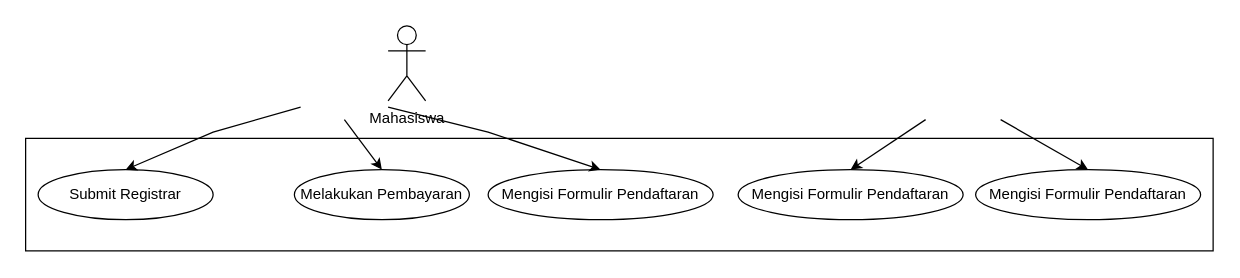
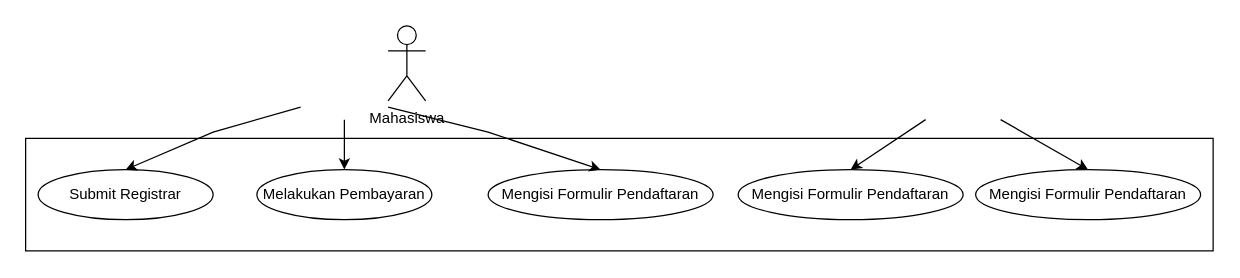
  <mxCell id="0" />
  <mxCell id="1" parent="0" />
  <mxCell id="2" value="" style="rounded=0;whiteSpace=wrap;html=1;" vertex="1" parent="1"><mxGeometry x="20" y="110" width="950" height="90" as="geometry" /></mxCell>
  <mxCell id="3" value="Mahasiswa" style="shape=umlActor;verticalLabelPosition=bottom;verticalAlign=top;html=1;outlineConnect=0;" vertex="1" parent="1"><mxGeometry x="310" y="20" width="30" height="60" as="geometry" /></mxCell>
  <mxCell id="4" value="Submit Registrar" style="ellipse;whiteSpace=wrap;html=1;" vertex="1" parent="1"><mxGeometry x="30" y="135" width="140" height="40" as="geometry" /></mxCell>
- <mxCell id="5" value="Melakukan Pembayaran" style="ellipse;whiteSpace=wrap;html=1;" vertex="1" parent="1"><mxGeometry x="235" y="135" width="140" height="40" as="geometry" /></mxCell>
+ <mxCell id="5" value="Melakukan Pembayaran" style="ellipse;whiteSpace=wrap;html=1;" vertex="1" parent="1"><mxGeometry x="205" y="135" width="140" height="40" as="geometry" /></mxCell>
  <mxCell id="6" value="Mengisi Formulir Pendaftaran" style="ellipse;whiteSpace=wrap;html=1;" vertex="1" parent="1"><mxGeometry x="390" y="135" width="180" height="40" as="geometry" /></mxCell>
  <mxCell id="7" value="" style="endArrow=classic;html=1;rounded=0;entryX=0.5;entryY=0;entryDx=0;entryDy=0;" edge="1" parent="1" target="5"><mxGeometry width="50" height="50" relative="1" as="geometry"><mxPoint x="275" y="95" as="sourcePoint" /><mxPoint x="180" y="105" as="targetPoint" /></mxGeometry></mxCell>
  <mxCell id="8" value="" style="endArrow=classic;html=1;rounded=0;entryX=0.5;entryY=0;entryDx=0;entryDy=0;" edge="1" parent="1" target="4"><mxGeometry width="50" height="50" relative="1" as="geometry"><mxPoint x="240" y="85" as="sourcePoint" /><mxPoint x="150" y="55" as="targetPoint" /><Array as="points"><mxPoint x="170" y="105" /></Array></mxGeometry></mxCell>
  <mxCell id="9" value="" style="endArrow=classic;html=1;rounded=0;entryX=0.5;entryY=0;entryDx=0;entryDy=0;" edge="1" parent="1" target="6"><mxGeometry width="50" height="50" relative="1" as="geometry"><mxPoint x="310" y="85" as="sourcePoint" /><mxPoint x="330" y="55" as="targetPoint" /><Array as="points"><mxPoint x="390" y="105" /></Array></mxGeometry></mxCell>
  <mxCell id="10" value="Mengisi Formulir Pendaftaran" style="ellipse;whiteSpace=wrap;html=1;" vertex="1" parent="1"><mxGeometry x="590" y="135" width="180" height="40" as="geometry" /></mxCell>
  <mxCell id="11" value="Mengisi Formulir Pendaftaran" style="ellipse;whiteSpace=wrap;html=1;" vertex="1" parent="1"><mxGeometry x="780" y="135" width="180" height="40" as="geometry" /></mxCell>
  <mxCell id="12" value="" style="endArrow=classic;html=1;rounded=0;entryX=0.5;entryY=0;entryDx=0;entryDy=0;" edge="1" parent="1" target="10"><mxGeometry width="50" height="50" relative="1" as="geometry"><mxPoint x="740" y="95" as="sourcePoint" /><mxPoint x="285" y="145" as="targetPoint" /></mxGeometry></mxCell>
  <mxCell id="13" value="" style="endArrow=classic;html=1;rounded=0;entryX=0.5;entryY=0;entryDx=0;entryDy=0;" edge="1" parent="1" target="11"><mxGeometry width="50" height="50" relative="1" as="geometry"><mxPoint x="800" y="95" as="sourcePoint" /><mxPoint x="830" y="125" as="targetPoint" /></mxGeometry></mxCell>
